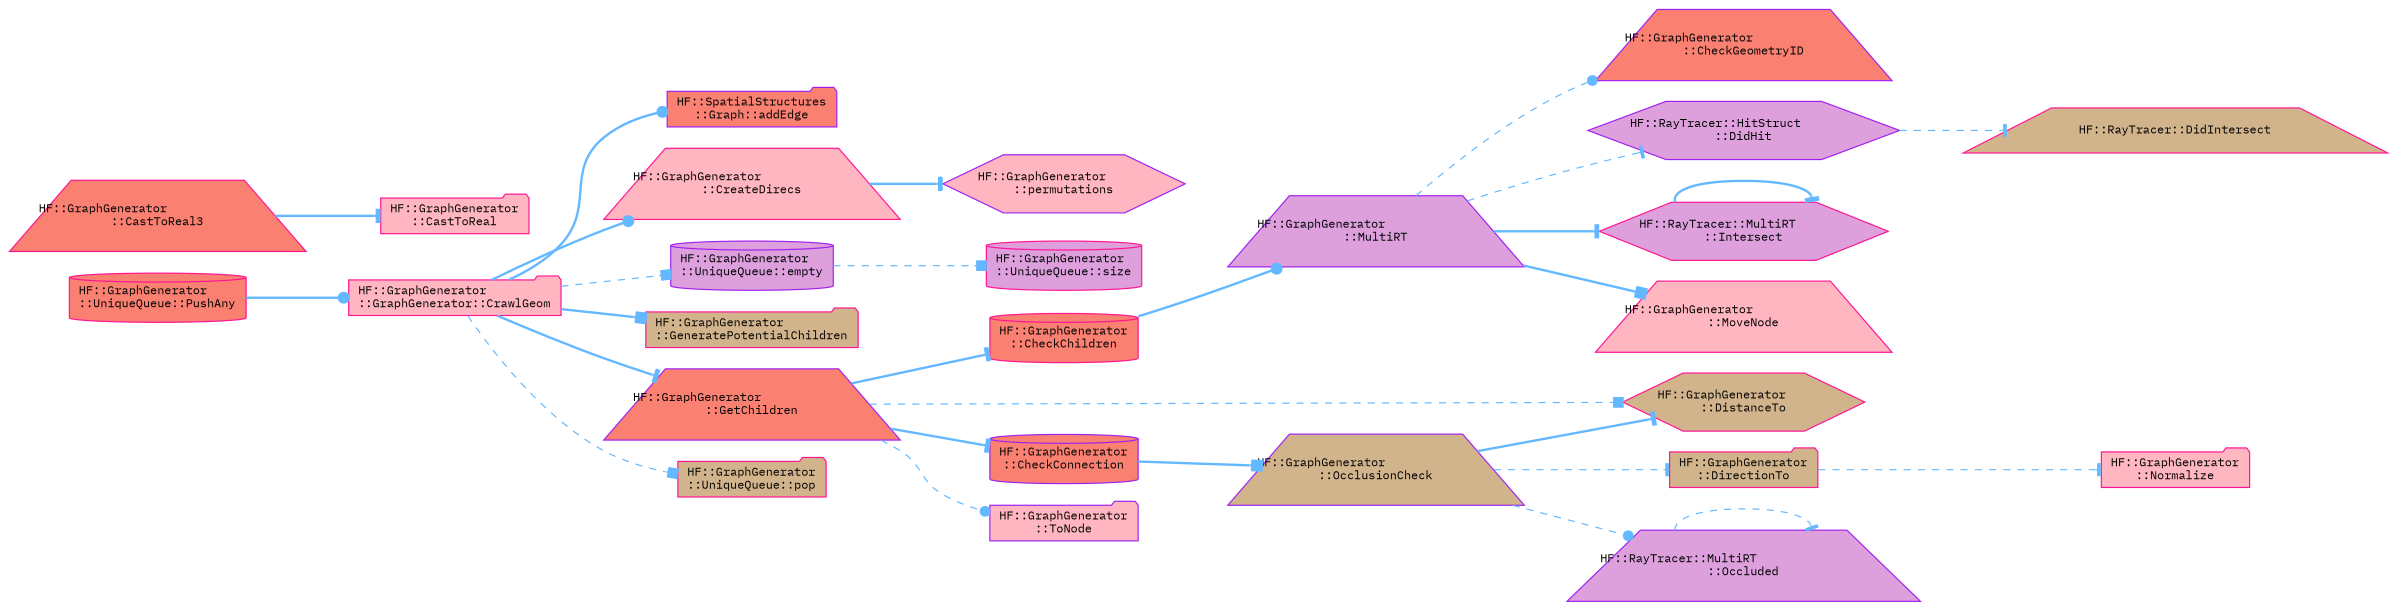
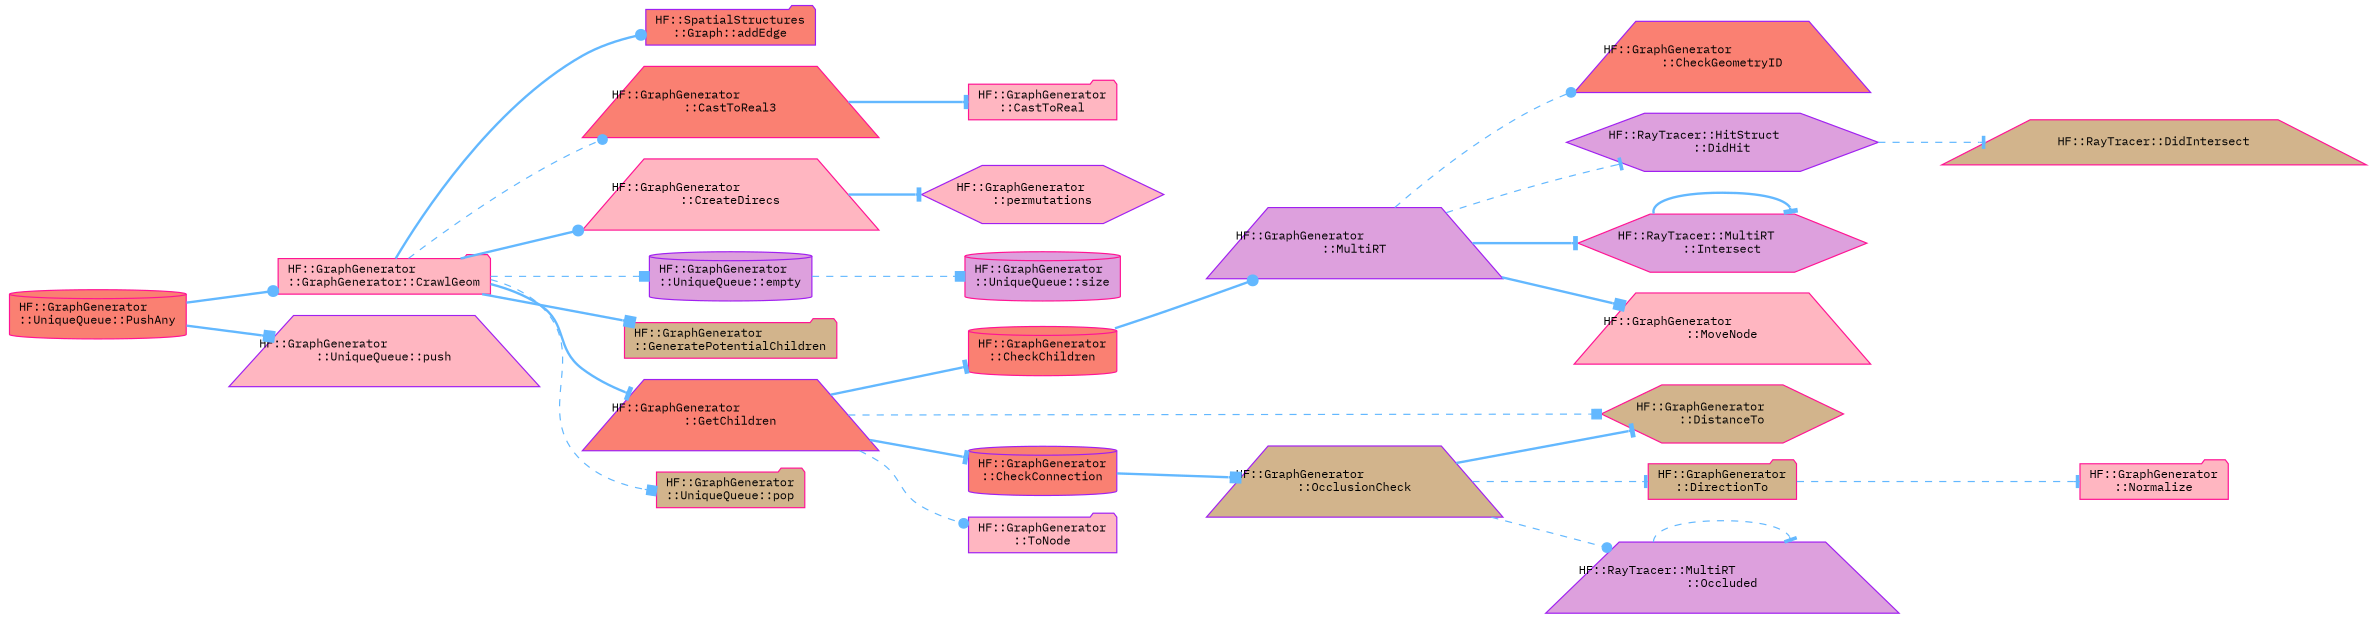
  digraph {
    fontname="IBM Plex Mono"
    rankdir=LR
    node [color=deeppink fillcolor=lightpink fontname="IBM Plex Mono" fontsize=10 shape=trapezium style=filled]
    edge [arrowhead=tee color=steelblue1 fontname="IBM Plex Mono" fontsize=10 labelfontname=Helvetica labelfontsize=10 style=bold]
    n1 [fontcolor=black height=0.2 label="HF::GraphGenerator\l::GraphGenerator::CrawlGeom" shape=folder width=0.4]
    n2 [color=purple fillcolor=salmon height=0.2 label="HF::SpatialStructures\l::Graph::addEdge" shape=folder width=0.4]
    n3 [fillcolor=salmon height=0.2 label="HF::GraphGenerator\l::CastToReal3" width=0.4]
    n4 [height=0.2 label="HF::GraphGenerator\l::CreateDirecs" width=0.4]
    n5 [color=purple fillcolor=plum height=0.2 label="HF::GraphGenerator\l::UniqueQueue::empty" shape=cylinder width=0.4]
    n6 [fillcolor=tan height=0.2 label="HF::GraphGenerator\l::GeneratePotentialChildren" shape=folder width=0.4]
    n7 [color=purple fillcolor=salmon height=0.2 label="HF::GraphGenerator\l::GetChildren" width=0.4]
    n8 [fillcolor=tan height=0.2 label="HF::GraphGenerator\l::UniqueQueue::pop" shape=folder width=0.4]
    n9 [height=0.2 label="HF::GraphGenerator\l::CastToReal" shape=folder width=0.4]
    n10 [color=purple height=0.2 label="HF::GraphGenerator\l::permutations" shape=hexagon width=0.4]
    n11 [fillcolor=plum height=0.2 label="HF::GraphGenerator\l::UniqueQueue::size" shape=cylinder width=0.4]
    n12 [fillcolor=salmon height=0.2 label="HF::GraphGenerator\l::CheckChildren" shape=cylinder width=0.4]
    n13 [color=purple fillcolor=salmon height=0.2 label="HF::GraphGenerator\l::CheckConnection" shape=cylinder width=0.4]
    n14 [fillcolor=tan height=0.2 label="HF::GraphGenerator\l::DistanceTo" shape=hexagon width=0.4]
    n15 [color=purple height=0.2 label="HF::GraphGenerator\l::ToNode" shape=folder width=0.4]
    n16 [fillcolor=salmon height=0.2 label="HF::GraphGenerator\l::UniqueQueue::PushAny" shape=cylinder width=0.4]
+   n17 [color=purple height=0.2 label="HF::GraphGenerator\l::UniqueQueue::push" width=0.4]
    n18 [color=purple fillcolor=plum height=0.2 label="HF::GraphGenerator\l::MultiRT" width=0.4]
    n19 [color=purple fillcolor=tan height=0.2 label="HF::GraphGenerator\l::OcclusionCheck" width=0.4]
    n20 [color=purple fillcolor=salmon height=0.2 label="HF::GraphGenerator\l::CheckGeometryID" width=0.4]
    n21 [color=purple fillcolor=plum height=0.2 label="HF::RayTracer::HitStruct\l::DidHit" shape=hexagon width=0.4]
    n22 [fillcolor=plum height=0.2 label="HF::RayTracer::MultiRT\l::Intersect" shape=hexagon width=0.4]
    n23 [height=0.2 label="HF::GraphGenerator\l::MoveNode" width=0.4]
    n24 [fillcolor=tan height=0.2 label="HF::RayTracer::DidIntersect" width=0.4]
    n25 [fillcolor=tan height=0.2 label="HF::GraphGenerator\l::DirectionTo" shape=folder width=0.4]
    n26 [color=purple fillcolor=plum height=0.2 label="HF::RayTracer::MultiRT\l::Occluded" width=0.4]
    n27 [height=0.2 label="HF::GraphGenerator\l::Normalize" shape=folder width=0.4]
    n1 -> n2 [arrowhead=dot]
+   n1 -> n3 [arrowhead=dot style=dashed]
    n1 -> n4 [arrowhead=dot]
    n1 -> n5 [arrowhead=box style=dashed]
    n1 -> n6 [arrowhead=box]
    n1 -> n7
    n1 -> n8 [arrowhead=box style=dashed]
    n3 -> n9
    n4 -> n10
    n5 -> n11 [arrowhead=box style=dashed]
    n7 -> n12
    n7 -> n13
    n7 -> n14 [arrowhead=box style=dashed]
    n7 -> n15 [arrowhead=dot style=dashed]
    n12 -> n18 [arrowhead=dot]
    n13 -> n19 [arrowhead=box]
    n16 -> n1 [arrowhead=dot]
+   n16 -> n17 [arrowhead=box]
    n18 -> n20 [arrowhead=dot style=dashed]
    n18 -> n21 [style=dashed]
    n18 -> n22
    n18 -> n23 [arrowhead=box]
    n19 -> n14
    n19 -> n25 [style=dashed]
    n19 -> n26 [arrowhead=dot style=dashed]
    n21 -> n24 [style=dashed]
    n22 -> n22
    n25 -> n27 [style=dashed]
    n26 -> n26 [style=dashed]
  }
